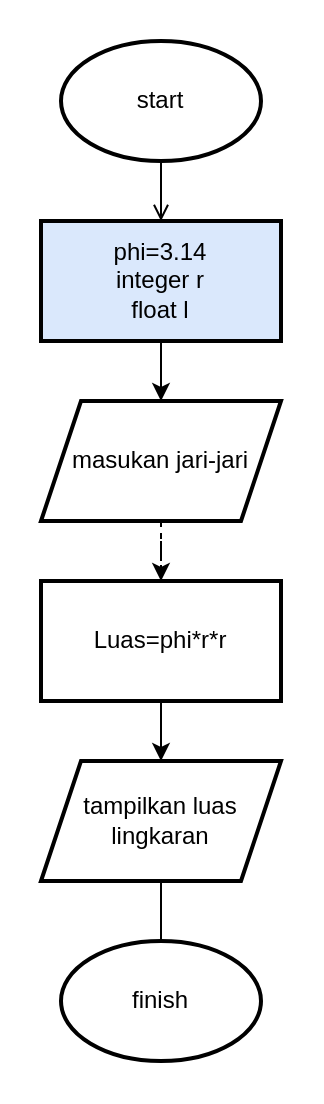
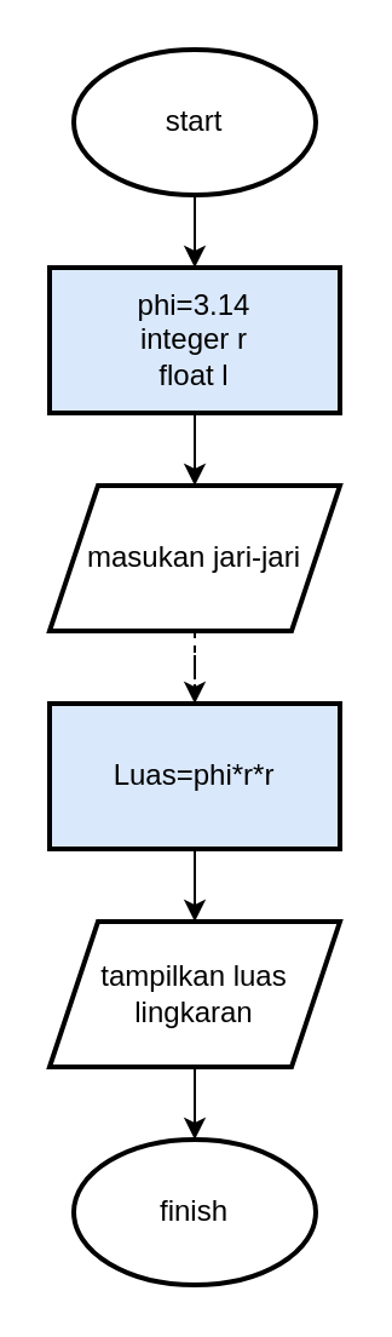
  <mxCell id="0" />
  <mxCell id="1" parent="0" />
- <mxCell id="2" value="" style="edgeStyle=orthogonalEdgeStyle;rounded=0;orthogonalLoop=1;jettySize=auto;html=1;endArrow=open;" edge="1" parent="1" source="3" target="5"><mxGeometry relative="1" as="geometry" /></mxCell>
+ <mxCell id="2" value="" style="edgeStyle=orthogonalEdgeStyle;rounded=0;orthogonalLoop=1;jettySize=auto;html=1;" edge="1" parent="1" source="3" target="5"><mxGeometry relative="1" as="geometry" /></mxCell>
  <mxCell id="3" value="start" style="strokeWidth=2;html=1;shape=mxgraph.flowchart.start_1;whiteSpace=wrap;" vertex="1" parent="1"><mxGeometry x="30" y="20" width="100" height="60" as="geometry" /></mxCell>
  <mxCell id="4" value="" style="edgeStyle=orthogonalEdgeStyle;rounded=0;orthogonalLoop=1;jettySize=auto;html=1;" edge="1" parent="1" source="5" target="7"><mxGeometry relative="1" as="geometry" /></mxCell>
  <mxCell id="5" value="phi=3.14&lt;br&gt;integer r&lt;br&gt;float l" style="whiteSpace=wrap;html=1;strokeWidth=2;fillColor=#dae8fc;" vertex="1" parent="1"><mxGeometry x="20" y="110" width="120" height="60" as="geometry" /></mxCell>
  <mxCell id="6" value="" style="edgeStyle=orthogonalEdgeStyle;rounded=0;orthogonalLoop=1;jettySize=auto;html=1;dashed=1;" edge="1" parent="1" source="7" target="9"><mxGeometry relative="1" as="geometry" /></mxCell>
  <mxCell id="7" value="masukan jari-jari" style="shape=parallelogram;perimeter=parallelogramPerimeter;whiteSpace=wrap;html=1;fixedSize=1;strokeWidth=2;" vertex="1" parent="1"><mxGeometry x="20" y="200" width="120" height="60" as="geometry" /></mxCell>
  <mxCell id="8" value="" style="edgeStyle=orthogonalEdgeStyle;rounded=0;orthogonalLoop=1;jettySize=auto;html=1;" edge="1" parent="1" source="9" target="11"><mxGeometry relative="1" as="geometry" /></mxCell>
- <mxCell id="9" value="Luas=phi*r*r" style="whiteSpace=wrap;html=1;strokeWidth=2;" vertex="1" parent="1"><mxGeometry x="20" y="290" width="120" height="60" as="geometry" /></mxCell>
- <mxCell id="10" value="" style="edgeStyle=orthogonalEdgeStyle;rounded=0;orthogonalLoop=1;jettySize=auto;html=1;endArrow=none;" edge="1" parent="1" source="11" target="12"><mxGeometry relative="1" as="geometry" /></mxCell>
+ <mxCell id="9" value="Luas=phi*r*r" style="whiteSpace=wrap;html=1;strokeWidth=2;fillColor=#dae8fc;" vertex="1" parent="1"><mxGeometry x="20" y="290" width="120" height="60" as="geometry" /></mxCell>
+ <mxCell id="10" value="" style="edgeStyle=orthogonalEdgeStyle;rounded=0;orthogonalLoop=1;jettySize=auto;html=1;" edge="1" parent="1" source="11" target="12"><mxGeometry relative="1" as="geometry" /></mxCell>
  <mxCell id="11" value="tampilkan luas lingkaran" style="shape=parallelogram;perimeter=parallelogramPerimeter;whiteSpace=wrap;html=1;fixedSize=1;strokeWidth=2;" vertex="1" parent="1"><mxGeometry x="20" y="380" width="120" height="60" as="geometry" /></mxCell>
  <mxCell id="12" value="finish" style="strokeWidth=2;html=1;shape=mxgraph.flowchart.start_1;whiteSpace=wrap;" vertex="1" parent="1"><mxGeometry x="30" y="470" width="100" height="60" as="geometry" /></mxCell>
